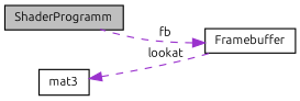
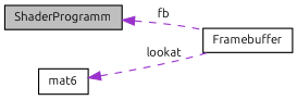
  digraph {
    fontname=Ubuntu
    rankdir=LR
    node [color=black fillcolor=white fontname=Ubuntu fontsize=10 shape=record style=filled]
    edge [color=darkorchid3 dir=back fontname=Ubuntu fontsize=10 labelfontname=Helvetica labelfontsize=10 style=dashed]
    n1 [fillcolor=grey75 fontcolor=black height=0.2 label=ShaderProgramm width=0.4]
-   n2 [height=0.2 label=mat3 width=0.4]
+   n2 [height=0.2 label=mat6 width=0.4]
    n3 [height=0.2 label=Framebuffer width=0.4]
    n2 -> n3 [label=" lookat"]
-   n3 -> n1 [label=" fb"]
+   n1 -> n3 [label=" fb"]
  }
